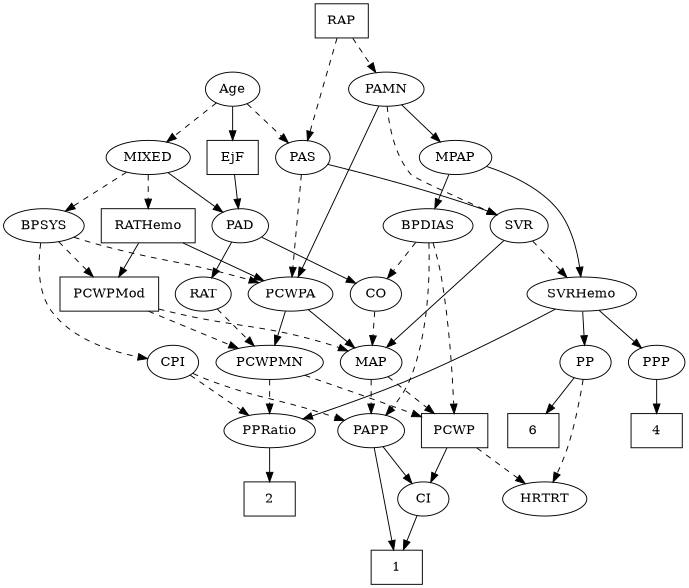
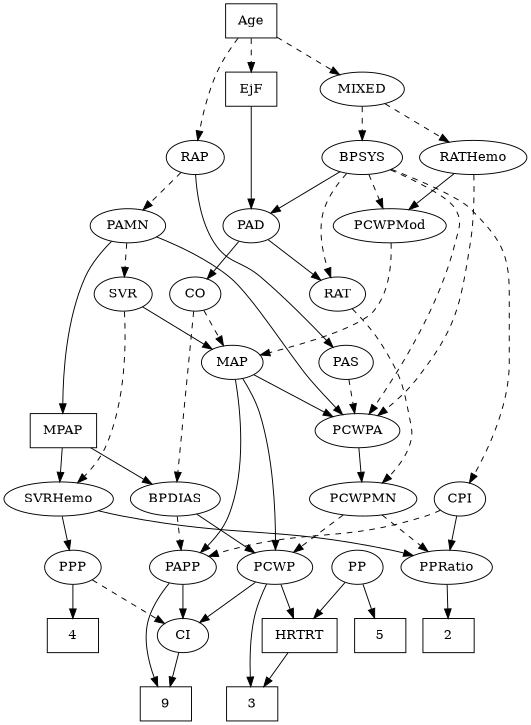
  strict digraph {
    edge [style=solid]
-   1 [height=0.5 shape=box width=0.75]
+   1 [height=0.5 shape=box width=0.75 label=9]
    2 [height=0.5 shape=box width=0.75]
+   3 [height=0.5 shape=box width=0.75]
    4 [height=0.5 shape=box width=0.75]
-   5 [height=0.5 shape=box width=0.75 label=6]
-   Age [height=0.5 width=0.75]
+   5 [height=0.5 shape=box width=0.75]
+   Age [height=0.5 width=0.75 shape=box]
    EjF [height=0.5 shape=box width=0.75]
-   RAP [height=0.5 width=0.77632 shape=box]
+   RAP [height=0.5 width=0.77632]
    MIXED [height=0.5 width=1.1193]
    PAD [height=0.5 width=0.79437]
    PAS [height=0.5 width=0.75]
    PAMN [height=0.5 width=1.011]
    BPSYS [height=0.5 width=1.0471]
-   RATHemo [height=0.5 width=1.3721 shape=box]
+   RATHemo [height=0.5 width=1.3721]
    RAT [height=0.5 width=0.75827]
    CO [height=0.5 width=0.75]
    PCWPA [height=0.5 width=1.1555]
    SVR [height=0.5 width=0.77632]
-   MPAP [height=0.5 width=0.97491]
-   PCWPMod [height=0.5 width=1.4443 shape=box]
+   MPAP [height=0.5 width=0.97491 shape=box]
+   PCWPMod [height=0.5 width=1.4443]
    CPI [height=0.5 width=0.75]
    PCWPMN [height=0.5 width=1.3902]
    BPDIAS [height=0.5 width=1.1735]
    MAP [height=0.5 width=0.84854]
    SVRHemo [height=0.5 width=1.3902]
    PPRatio [height=0.5 width=1.1013]
    PP [height=0.5 width=0.75]
    PPP [height=0.5 width=0.75]
    PAPP [height=0.5 width=0.88464]
-   PCWP [height=0.5 width=0.97491 shape=box]
-   HRTRT [height=0.5 width=1.1013]
+   PCWP [height=0.5 width=0.97491]
+   HRTRT [height=0.5 width=1.1013 shape=box]
    CI [height=0.5 width=0.75]
-   Age -> EjF
-   Age -> PAS [style=dashed]
+   Age -> EjF [style=dashed]
+   Age -> RAP [style=dashed]
    Age -> MIXED [style=dashed]
    EjF -> PAD
-   RAP -> PAS [style=dashed]
+   RAP -> PAS
    RAP -> PAMN [style=dashed]
-   MIXED -> PAD
+   BPSYS -> PAD
    MIXED -> BPSYS [style=dashed]
    MIXED -> RATHemo [style=dashed]
    PAD -> RAT
    PAD -> CO
    PAS -> PCWPA [style=dashed]
-   PAS -> SVR
    PAMN -> PCWPA
    PAMN -> SVR [style=dashed]
    PAMN -> MPAP
+   BPSYS -> RAT [style=dashed]
    BPSYS -> PCWPA [style=dashed]
    BPSYS -> PCWPMod [style=dashed]
    BPSYS -> CPI [style=dashed]
-   RATHemo -> PCWPA
+   RATHemo -> PCWPA [style=dashed]
    RATHemo -> PCWPMod
    RAT -> PCWPMN [style=dashed]
-   BPDIAS -> CO [style=dashed]
+   CO -> BPDIAS [style=dashed]
    CO -> MAP [style=dashed]
    PCWPA -> PCWPMN
-   PCWPA -> MAP
+   MAP -> PCWPA
    SVR -> MAP
    SVR -> SVRHemo [style=dashed]
    MPAP -> BPDIAS
    MPAP -> SVRHemo
-   PCWPMod -> PCWPMN [style=dashed]
    PCWPMod -> MAP [style=dashed]
-   CPI -> PPRatio [style=dashed]
+   CPI -> PPRatio
    CPI -> PAPP [style=dashed]
    PCWPMN -> PPRatio [style=dashed]
    PCWPMN -> PCWP [style=dashed]
    BPDIAS -> PAPP [style=dashed]
-   BPDIAS -> PCWP [style=dashed]
-   MAP -> PAPP [style=dashed]
-   MAP -> PCWP [style=dashed]
+   BPDIAS -> PCWP
+   MAP -> PAPP
+   MAP -> PCWP
    SVRHemo -> PPRatio
-   SVRHemo -> PP
    SVRHemo -> PPP
    PPRatio -> 2
    PP -> 5
-   PP -> HRTRT [style=dashed]
+   PP -> HRTRT
    PPP -> 4
+   PPP -> CI [style=dashed]
    PAPP -> 1
    PAPP -> CI
-   PCWP -> HRTRT [style=dashed]
+   PCWP -> 3
+   PCWP -> HRTRT
    PCWP -> CI
+   HRTRT -> 3
    CI -> 1
  }
